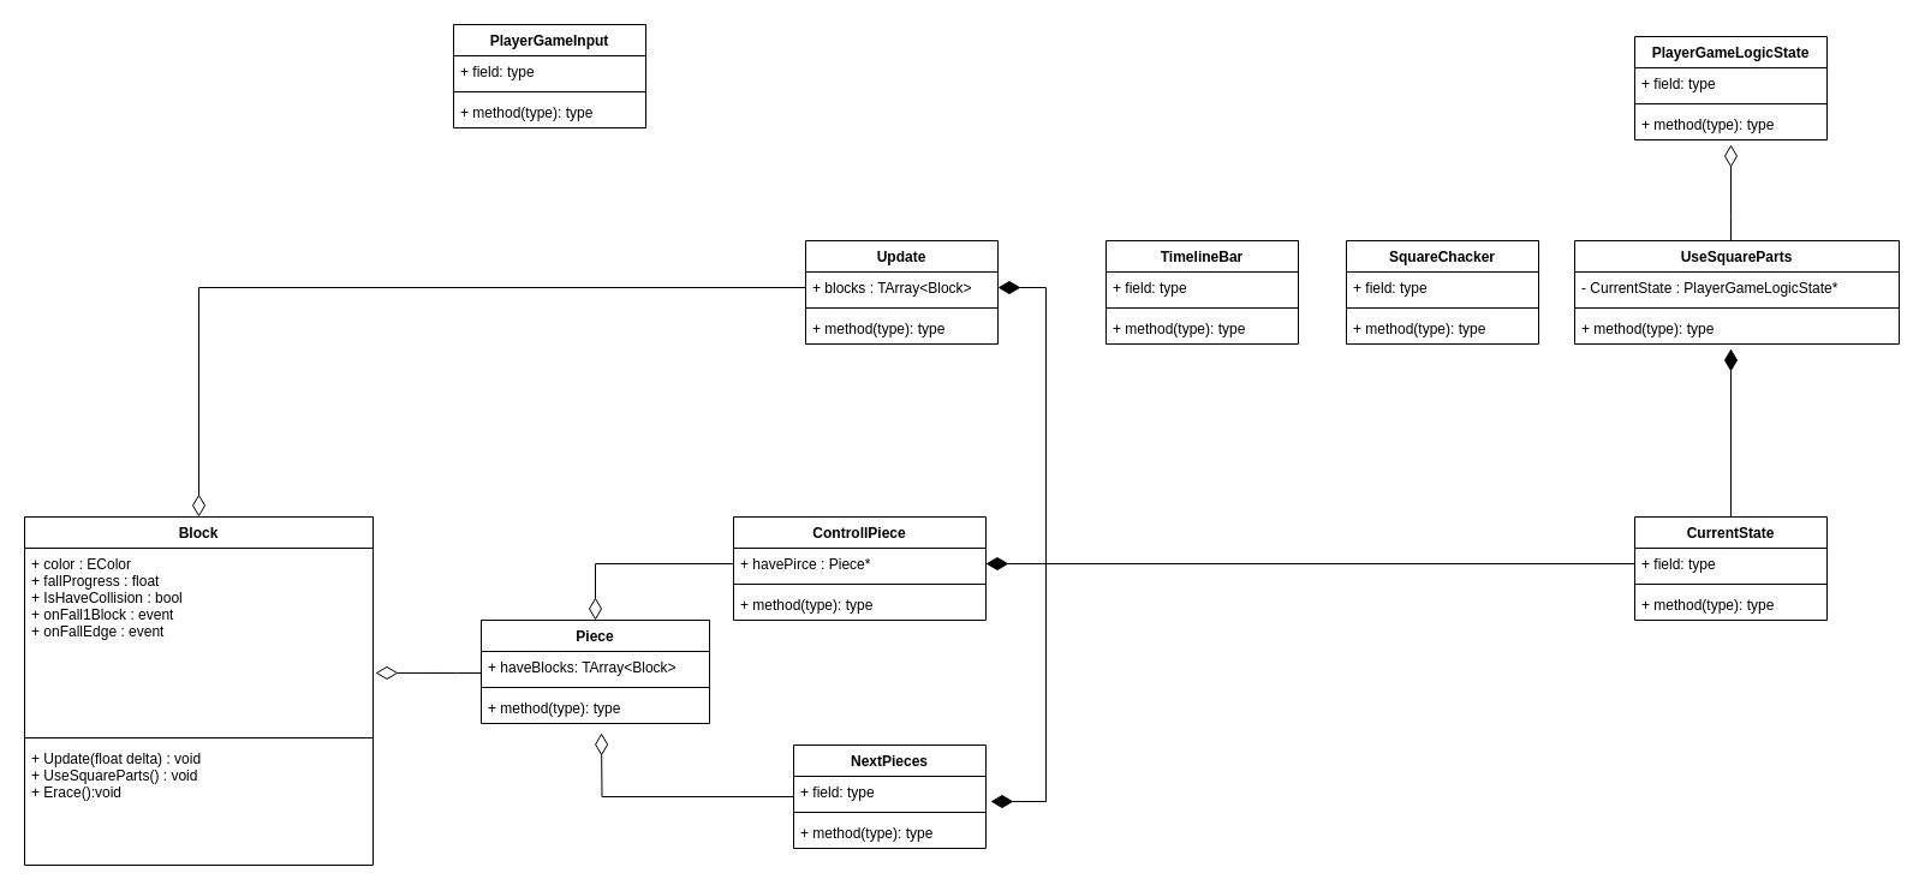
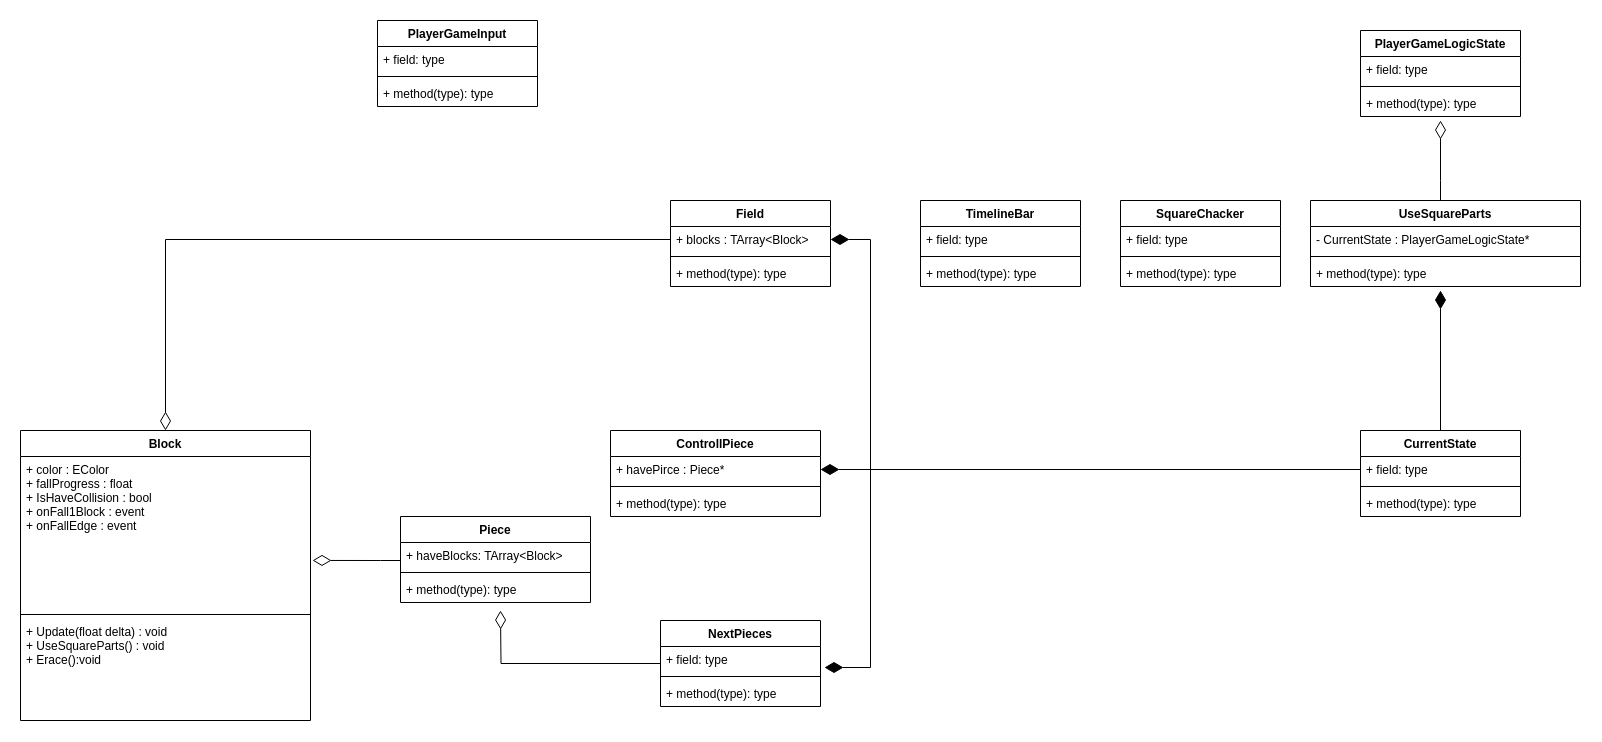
  <mxCell id="0" />
  <mxCell id="1" parent="0" />
  <mxCell id="2" value="Block" style="swimlane;fontStyle=1;align=center;verticalAlign=top;childLayout=stackLayout;horizontal=1;startSize=26;horizontalStack=0;resizeParent=1;resizeParentMax=0;resizeLast=0;collapsible=1;marginBottom=0;" parent="1" vertex="1"><mxGeometry x="20" y="430" width="290" height="290" as="geometry" /></mxCell>
  <mxCell id="3" value="+ color : EColor&#10;+ fallProgress : float&#10;+ IsHaveCollision : bool&#10;+ onFall1Block : event&#10;+ onFallEdge : event" style="text;strokeColor=none;fillColor=none;align=left;verticalAlign=top;spacingLeft=4;spacingRight=4;overflow=hidden;rotatable=0;points=[[0,0.5],[1,0.5]];portConstraint=eastwest;" parent="2" vertex="1"><mxGeometry y="26" width="290" height="154" as="geometry" /></mxCell>
  <mxCell id="4" value="" style="line;strokeWidth=1;fillColor=none;align=left;verticalAlign=middle;spacingTop=-1;spacingLeft=3;spacingRight=3;rotatable=0;labelPosition=right;points=[];portConstraint=eastwest;strokeColor=inherit;" parent="2" vertex="1"><mxGeometry y="180" width="290" height="8" as="geometry" /></mxCell>
  <mxCell id="5" value="+ Update(float delta) : void&#10;+ UseSquareParts() : void&#10;+ Erace():void" style="text;strokeColor=none;fillColor=none;align=left;verticalAlign=top;spacingLeft=4;spacingRight=4;overflow=hidden;rotatable=0;points=[[0,0.5],[1,0.5]];portConstraint=eastwest;" parent="2" vertex="1"><mxGeometry y="188" width="290" height="102" as="geometry" /></mxCell>
- <mxCell id="6" value="Update" style="swimlane;fontStyle=1;align=center;verticalAlign=top;childLayout=stackLayout;horizontal=1;startSize=26;horizontalStack=0;resizeParent=1;resizeParentMax=0;resizeLast=0;collapsible=1;marginBottom=0;" parent="1" vertex="1"><mxGeometry x="670" y="200" width="160" height="86" as="geometry" /></mxCell>
+ <mxCell id="6" value="Field" style="swimlane;fontStyle=1;align=center;verticalAlign=top;childLayout=stackLayout;horizontal=1;startSize=26;horizontalStack=0;resizeParent=1;resizeParentMax=0;resizeLast=0;collapsible=1;marginBottom=0;" parent="1" vertex="1"><mxGeometry x="670" y="200" width="160" height="86" as="geometry" /></mxCell>
  <mxCell id="7" value="+ blocks : TArray&lt;Block&gt;" style="text;strokeColor=none;fillColor=none;align=left;verticalAlign=top;spacingLeft=4;spacingRight=4;overflow=hidden;rotatable=0;points=[[0,0.5],[1,0.5]];portConstraint=eastwest;" parent="6" vertex="1"><mxGeometry y="26" width="160" height="26" as="geometry" /></mxCell>
  <mxCell id="8" value="" style="line;strokeWidth=1;fillColor=none;align=left;verticalAlign=middle;spacingTop=-1;spacingLeft=3;spacingRight=3;rotatable=0;labelPosition=right;points=[];portConstraint=eastwest;strokeColor=inherit;" parent="6" vertex="1"><mxGeometry y="52" width="160" height="8" as="geometry" /></mxCell>
  <mxCell id="9" value="+ method(type): type" style="text;strokeColor=none;fillColor=none;align=left;verticalAlign=top;spacingLeft=4;spacingRight=4;overflow=hidden;rotatable=0;points=[[0,0.5],[1,0.5]];portConstraint=eastwest;" parent="6" vertex="1"><mxGeometry y="60" width="160" height="26" as="geometry" /></mxCell>
  <mxCell id="10" value="ControllPiece" style="swimlane;fontStyle=1;align=center;verticalAlign=top;childLayout=stackLayout;horizontal=1;startSize=26;horizontalStack=0;resizeParent=1;resizeParentMax=0;resizeLast=0;collapsible=1;marginBottom=0;whiteSpace=wrap;html=1;" parent="1" vertex="1"><mxGeometry x="610" y="430" width="210" height="86" as="geometry" /></mxCell>
  <mxCell id="11" value="+ havePirce : Piece*" style="text;strokeColor=none;fillColor=none;align=left;verticalAlign=top;spacingLeft=4;spacingRight=4;overflow=hidden;rotatable=0;points=[[0,0.5],[1,0.5]];portConstraint=eastwest;whiteSpace=wrap;html=1;" parent="10" vertex="1"><mxGeometry y="26" width="210" height="26" as="geometry" /></mxCell>
  <mxCell id="12" value="" style="line;strokeWidth=1;fillColor=none;align=left;verticalAlign=middle;spacingTop=-1;spacingLeft=3;spacingRight=3;rotatable=0;labelPosition=right;points=[];portConstraint=eastwest;strokeColor=inherit;" parent="10" vertex="1"><mxGeometry y="52" width="210" height="8" as="geometry" /></mxCell>
  <mxCell id="13" value="+ method(type): type" style="text;strokeColor=none;fillColor=none;align=left;verticalAlign=top;spacingLeft=4;spacingRight=4;overflow=hidden;rotatable=0;points=[[0,0.5],[1,0.5]];portConstraint=eastwest;whiteSpace=wrap;html=1;" parent="10" vertex="1"><mxGeometry y="60" width="210" height="26" as="geometry" /></mxCell>
  <mxCell id="14" style="edgeStyle=orthogonalEdgeStyle;rounded=0;orthogonalLoop=1;jettySize=auto;html=1;endArrow=diamondThin;endFill=1;endSize=16;" parent="1" source="15" edge="1"><mxGeometry relative="1" as="geometry"><mxPoint x="1440" y="290" as="targetPoint" /></mxGeometry></mxCell>
  <mxCell id="15" value="CurrentState" style="swimlane;fontStyle=1;align=center;verticalAlign=top;childLayout=stackLayout;horizontal=1;startSize=26;horizontalStack=0;resizeParent=1;resizeParentMax=0;resizeLast=0;collapsible=1;marginBottom=0;whiteSpace=wrap;html=1;" parent="1" vertex="1"><mxGeometry x="1360" y="430" width="160" height="86" as="geometry" /></mxCell>
  <mxCell id="16" value="+ field: type" style="text;strokeColor=none;fillColor=none;align=left;verticalAlign=top;spacingLeft=4;spacingRight=4;overflow=hidden;rotatable=0;points=[[0,0.5],[1,0.5]];portConstraint=eastwest;whiteSpace=wrap;html=1;" parent="15" vertex="1"><mxGeometry y="26" width="160" height="26" as="geometry" /></mxCell>
  <mxCell id="17" value="" style="line;strokeWidth=1;fillColor=none;align=left;verticalAlign=middle;spacingTop=-1;spacingLeft=3;spacingRight=3;rotatable=0;labelPosition=right;points=[];portConstraint=eastwest;strokeColor=inherit;" parent="15" vertex="1"><mxGeometry y="52" width="160" height="8" as="geometry" /></mxCell>
  <mxCell id="18" value="+ method(type): type" style="text;strokeColor=none;fillColor=none;align=left;verticalAlign=top;spacingLeft=4;spacingRight=4;overflow=hidden;rotatable=0;points=[[0,0.5],[1,0.5]];portConstraint=eastwest;whiteSpace=wrap;html=1;" parent="15" vertex="1"><mxGeometry y="60" width="160" height="26" as="geometry" /></mxCell>
  <mxCell id="19" value="PlayerGameInput" style="swimlane;fontStyle=1;align=center;verticalAlign=top;childLayout=stackLayout;horizontal=1;startSize=26;horizontalStack=0;resizeParent=1;resizeParentMax=0;resizeLast=0;collapsible=1;marginBottom=0;whiteSpace=wrap;html=1;" parent="1" vertex="1"><mxGeometry x="377" y="20" width="160" height="86" as="geometry" /></mxCell>
  <mxCell id="20" value="+ field: type" style="text;strokeColor=none;fillColor=none;align=left;verticalAlign=top;spacingLeft=4;spacingRight=4;overflow=hidden;rotatable=0;points=[[0,0.5],[1,0.5]];portConstraint=eastwest;whiteSpace=wrap;html=1;" parent="19" vertex="1"><mxGeometry y="26" width="160" height="26" as="geometry" /></mxCell>
  <mxCell id="21" value="" style="line;strokeWidth=1;fillColor=none;align=left;verticalAlign=middle;spacingTop=-1;spacingLeft=3;spacingRight=3;rotatable=0;labelPosition=right;points=[];portConstraint=eastwest;strokeColor=inherit;" parent="19" vertex="1"><mxGeometry y="52" width="160" height="8" as="geometry" /></mxCell>
  <mxCell id="22" value="+ method(type): type" style="text;strokeColor=none;fillColor=none;align=left;verticalAlign=top;spacingLeft=4;spacingRight=4;overflow=hidden;rotatable=0;points=[[0,0.5],[1,0.5]];portConstraint=eastwest;whiteSpace=wrap;html=1;" parent="19" vertex="1"><mxGeometry y="60" width="160" height="26" as="geometry" /></mxCell>
  <mxCell id="23" style="edgeStyle=orthogonalEdgeStyle;rounded=0;orthogonalLoop=1;jettySize=auto;html=1;endSize=16;endArrow=diamondThin;endFill=0;" parent="1" source="24" edge="1"><mxGeometry relative="1" as="geometry"><mxPoint x="1440" y="120" as="targetPoint" /><Array as="points"><mxPoint x="1440" y="180" /><mxPoint x="1440" y="180" /></Array></mxGeometry></mxCell>
  <mxCell id="24" value="UseSquareParts" style="swimlane;fontStyle=1;align=center;verticalAlign=top;childLayout=stackLayout;horizontal=1;startSize=26;horizontalStack=0;resizeParent=1;resizeParentMax=0;resizeLast=0;collapsible=1;marginBottom=0;whiteSpace=wrap;html=1;" parent="1" vertex="1"><mxGeometry x="1310" y="200" width="270" height="86" as="geometry" /></mxCell>
  <mxCell id="25" value="- CurrentState : PlayerGameLogicState*" style="text;strokeColor=none;fillColor=none;align=left;verticalAlign=top;spacingLeft=4;spacingRight=4;overflow=hidden;rotatable=0;points=[[0,0.5],[1,0.5]];portConstraint=eastwest;whiteSpace=wrap;html=1;" parent="24" vertex="1"><mxGeometry y="26" width="270" height="26" as="geometry" /></mxCell>
  <mxCell id="26" value="" style="line;strokeWidth=1;fillColor=none;align=left;verticalAlign=middle;spacingTop=-1;spacingLeft=3;spacingRight=3;rotatable=0;labelPosition=right;points=[];portConstraint=eastwest;strokeColor=inherit;" parent="24" vertex="1"><mxGeometry y="52" width="270" height="8" as="geometry" /></mxCell>
  <mxCell id="27" value="+ method(type): type" style="text;strokeColor=none;fillColor=none;align=left;verticalAlign=top;spacingLeft=4;spacingRight=4;overflow=hidden;rotatable=0;points=[[0,0.5],[1,0.5]];portConstraint=eastwest;whiteSpace=wrap;html=1;" parent="24" vertex="1"><mxGeometry y="60" width="270" height="26" as="geometry" /></mxCell>
  <mxCell id="28" value="PlayerGameLogicState" style="swimlane;fontStyle=1;align=center;verticalAlign=top;childLayout=stackLayout;horizontal=1;startSize=26;horizontalStack=0;resizeParent=1;resizeParentMax=0;resizeLast=0;collapsible=1;marginBottom=0;whiteSpace=wrap;html=1;" parent="1" vertex="1"><mxGeometry x="1360" y="30" width="160" height="86" as="geometry" /></mxCell>
  <mxCell id="29" value="+ field: type" style="text;strokeColor=none;fillColor=none;align=left;verticalAlign=top;spacingLeft=4;spacingRight=4;overflow=hidden;rotatable=0;points=[[0,0.5],[1,0.5]];portConstraint=eastwest;whiteSpace=wrap;html=1;" parent="28" vertex="1"><mxGeometry y="26" width="160" height="26" as="geometry" /></mxCell>
  <mxCell id="30" value="" style="line;strokeWidth=1;fillColor=none;align=left;verticalAlign=middle;spacingTop=-1;spacingLeft=3;spacingRight=3;rotatable=0;labelPosition=right;points=[];portConstraint=eastwest;strokeColor=inherit;" parent="28" vertex="1"><mxGeometry y="52" width="160" height="8" as="geometry" /></mxCell>
  <mxCell id="31" value="+ method(type): type" style="text;strokeColor=none;fillColor=none;align=left;verticalAlign=top;spacingLeft=4;spacingRight=4;overflow=hidden;rotatable=0;points=[[0,0.5],[1,0.5]];portConstraint=eastwest;whiteSpace=wrap;html=1;" parent="28" vertex="1"><mxGeometry y="60" width="160" height="26" as="geometry" /></mxCell>
  <mxCell id="32" style="edgeStyle=orthogonalEdgeStyle;rounded=0;orthogonalLoop=1;jettySize=auto;html=1;endSize=16;endArrow=diamondThin;endFill=0;" parent="1" source="33" edge="1"><mxGeometry relative="1" as="geometry"><mxPoint x="500" y="610" as="targetPoint" /></mxGeometry></mxCell>
  <mxCell id="33" value="NextPieces" style="swimlane;fontStyle=1;align=center;verticalAlign=top;childLayout=stackLayout;horizontal=1;startSize=26;horizontalStack=0;resizeParent=1;resizeParentMax=0;resizeLast=0;collapsible=1;marginBottom=0;whiteSpace=wrap;html=1;" parent="1" vertex="1"><mxGeometry x="660" y="620" width="160" height="86" as="geometry" /></mxCell>
  <mxCell id="34" value="+ field: type" style="text;strokeColor=none;fillColor=none;align=left;verticalAlign=top;spacingLeft=4;spacingRight=4;overflow=hidden;rotatable=0;points=[[0,0.5],[1,0.5]];portConstraint=eastwest;whiteSpace=wrap;html=1;" parent="33" vertex="1"><mxGeometry y="26" width="160" height="26" as="geometry" /></mxCell>
  <mxCell id="35" value="" style="line;strokeWidth=1;fillColor=none;align=left;verticalAlign=middle;spacingTop=-1;spacingLeft=3;spacingRight=3;rotatable=0;labelPosition=right;points=[];portConstraint=eastwest;strokeColor=inherit;" parent="33" vertex="1"><mxGeometry y="52" width="160" height="8" as="geometry" /></mxCell>
  <mxCell id="36" value="+ method(type): type" style="text;strokeColor=none;fillColor=none;align=left;verticalAlign=top;spacingLeft=4;spacingRight=4;overflow=hidden;rotatable=0;points=[[0,0.5],[1,0.5]];portConstraint=eastwest;whiteSpace=wrap;html=1;" parent="33" vertex="1"><mxGeometry y="60" width="160" height="26" as="geometry" /></mxCell>
  <mxCell id="37" style="edgeStyle=orthogonalEdgeStyle;rounded=0;orthogonalLoop=1;jettySize=auto;html=1;entryX=1;entryY=0.5;entryDx=0;entryDy=0;endSize=16;endArrow=diamondThin;endFill=1;" parent="1" source="16" target="7" edge="1"><mxGeometry relative="1" as="geometry"><Array as="points"><mxPoint x="870" y="469" /><mxPoint x="870" y="239" /></Array></mxGeometry></mxCell>
  <mxCell id="38" style="edgeStyle=orthogonalEdgeStyle;rounded=0;orthogonalLoop=1;jettySize=auto;html=1;exitX=0;exitY=0.5;exitDx=0;exitDy=0;endArrow=diamondThin;endFill=1;endSize=16;" parent="1" source="16" target="11" edge="1"><mxGeometry relative="1" as="geometry" /></mxCell>
  <mxCell id="39" style="edgeStyle=orthogonalEdgeStyle;rounded=0;orthogonalLoop=1;jettySize=auto;html=1;entryX=1.025;entryY=0.808;entryDx=0;entryDy=0;entryPerimeter=0;endArrow=diamondThin;endFill=1;endSize=16;" parent="1" source="16" target="34" edge="1"><mxGeometry relative="1" as="geometry"><Array as="points"><mxPoint x="870" y="469" /><mxPoint x="870" y="667" /></Array></mxGeometry></mxCell>
  <mxCell id="40" style="edgeStyle=orthogonalEdgeStyle;rounded=0;orthogonalLoop=1;jettySize=auto;html=1;entryX=1.007;entryY=0.675;entryDx=0;entryDy=0;entryPerimeter=0;endArrow=diamondThin;endFill=0;endSize=16;" parent="1" source="41" target="3" edge="1"><mxGeometry relative="1" as="geometry"><Array as="points"><mxPoint x="380" y="560" /><mxPoint x="380" y="560" /></Array></mxGeometry></mxCell>
  <mxCell id="41" value="Piece" style="swimlane;fontStyle=1;align=center;verticalAlign=top;childLayout=stackLayout;horizontal=1;startSize=26;horizontalStack=0;resizeParent=1;resizeParentMax=0;resizeLast=0;collapsible=1;marginBottom=0;whiteSpace=wrap;html=1;" parent="1" vertex="1"><mxGeometry x="400" y="516" width="190" height="86" as="geometry" /></mxCell>
  <mxCell id="42" value="+ haveBlocks: TArray&amp;lt;Block&amp;gt;" style="text;strokeColor=none;fillColor=none;align=left;verticalAlign=top;spacingLeft=4;spacingRight=4;overflow=hidden;rotatable=0;points=[[0,0.5],[1,0.5]];portConstraint=eastwest;whiteSpace=wrap;html=1;" parent="41" vertex="1"><mxGeometry y="26" width="190" height="26" as="geometry" /></mxCell>
  <mxCell id="43" value="" style="line;strokeWidth=1;fillColor=none;align=left;verticalAlign=middle;spacingTop=-1;spacingLeft=3;spacingRight=3;rotatable=0;labelPosition=right;points=[];portConstraint=eastwest;strokeColor=inherit;" parent="41" vertex="1"><mxGeometry y="52" width="190" height="8" as="geometry" /></mxCell>
  <mxCell id="44" value="+ method(type): type" style="text;strokeColor=none;fillColor=none;align=left;verticalAlign=top;spacingLeft=4;spacingRight=4;overflow=hidden;rotatable=0;points=[[0,0.5],[1,0.5]];portConstraint=eastwest;whiteSpace=wrap;html=1;" parent="41" vertex="1"><mxGeometry y="60" width="190" height="26" as="geometry" /></mxCell>
  <mxCell id="45" style="edgeStyle=orthogonalEdgeStyle;rounded=0;orthogonalLoop=1;jettySize=auto;html=1;endArrow=diamondThin;endFill=0;endSize=16;" parent="1" source="7" target="2" edge="1"><mxGeometry relative="1" as="geometry" /></mxCell>
- <mxCell id="46" style="edgeStyle=orthogonalEdgeStyle;rounded=0;orthogonalLoop=1;jettySize=auto;html=1;endSize=16;endArrow=diamondThin;endFill=0;" parent="1" source="11" target="41" edge="1"><mxGeometry relative="1" as="geometry" /></mxCell>
  <mxCell id="47" value="SquareChacker" style="swimlane;fontStyle=1;align=center;verticalAlign=top;childLayout=stackLayout;horizontal=1;startSize=26;horizontalStack=0;resizeParent=1;resizeParentMax=0;resizeLast=0;collapsible=1;marginBottom=0;whiteSpace=wrap;html=1;" vertex="1" parent="1"><mxGeometry x="1120" y="200" width="160" height="86" as="geometry" /></mxCell>
  <mxCell id="48" value="+ field: type" style="text;strokeColor=none;fillColor=none;align=left;verticalAlign=top;spacingLeft=4;spacingRight=4;overflow=hidden;rotatable=0;points=[[0,0.5],[1,0.5]];portConstraint=eastwest;whiteSpace=wrap;html=1;" vertex="1" parent="47"><mxGeometry y="26" width="160" height="26" as="geometry" /></mxCell>
  <mxCell id="49" value="" style="line;strokeWidth=1;fillColor=none;align=left;verticalAlign=middle;spacingTop=-1;spacingLeft=3;spacingRight=3;rotatable=0;labelPosition=right;points=[];portConstraint=eastwest;strokeColor=inherit;" vertex="1" parent="47"><mxGeometry y="52" width="160" height="8" as="geometry" /></mxCell>
  <mxCell id="50" value="+ method(type): type" style="text;strokeColor=none;fillColor=none;align=left;verticalAlign=top;spacingLeft=4;spacingRight=4;overflow=hidden;rotatable=0;points=[[0,0.5],[1,0.5]];portConstraint=eastwest;whiteSpace=wrap;html=1;" vertex="1" parent="47"><mxGeometry y="60" width="160" height="26" as="geometry" /></mxCell>
  <mxCell id="51" value="TimelineBar" style="swimlane;fontStyle=1;align=center;verticalAlign=top;childLayout=stackLayout;horizontal=1;startSize=26;horizontalStack=0;resizeParent=1;resizeParentMax=0;resizeLast=0;collapsible=1;marginBottom=0;whiteSpace=wrap;html=1;" vertex="1" parent="1"><mxGeometry x="920" y="200" width="160" height="86" as="geometry" /></mxCell>
  <mxCell id="52" value="+ field: type" style="text;strokeColor=none;fillColor=none;align=left;verticalAlign=top;spacingLeft=4;spacingRight=4;overflow=hidden;rotatable=0;points=[[0,0.5],[1,0.5]];portConstraint=eastwest;whiteSpace=wrap;html=1;" vertex="1" parent="51"><mxGeometry y="26" width="160" height="26" as="geometry" /></mxCell>
  <mxCell id="53" value="" style="line;strokeWidth=1;fillColor=none;align=left;verticalAlign=middle;spacingTop=-1;spacingLeft=3;spacingRight=3;rotatable=0;labelPosition=right;points=[];portConstraint=eastwest;strokeColor=inherit;" vertex="1" parent="51"><mxGeometry y="52" width="160" height="8" as="geometry" /></mxCell>
  <mxCell id="54" value="+ method(type): type" style="text;strokeColor=none;fillColor=none;align=left;verticalAlign=top;spacingLeft=4;spacingRight=4;overflow=hidden;rotatable=0;points=[[0,0.5],[1,0.5]];portConstraint=eastwest;whiteSpace=wrap;html=1;" vertex="1" parent="51"><mxGeometry y="60" width="160" height="26" as="geometry" /></mxCell>
